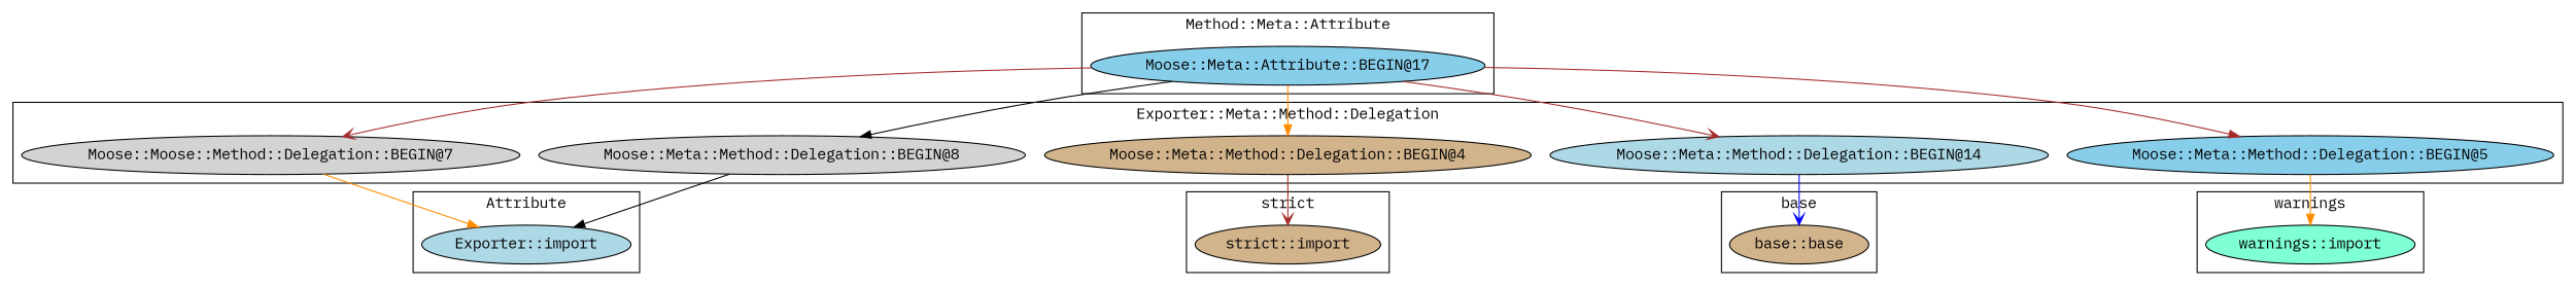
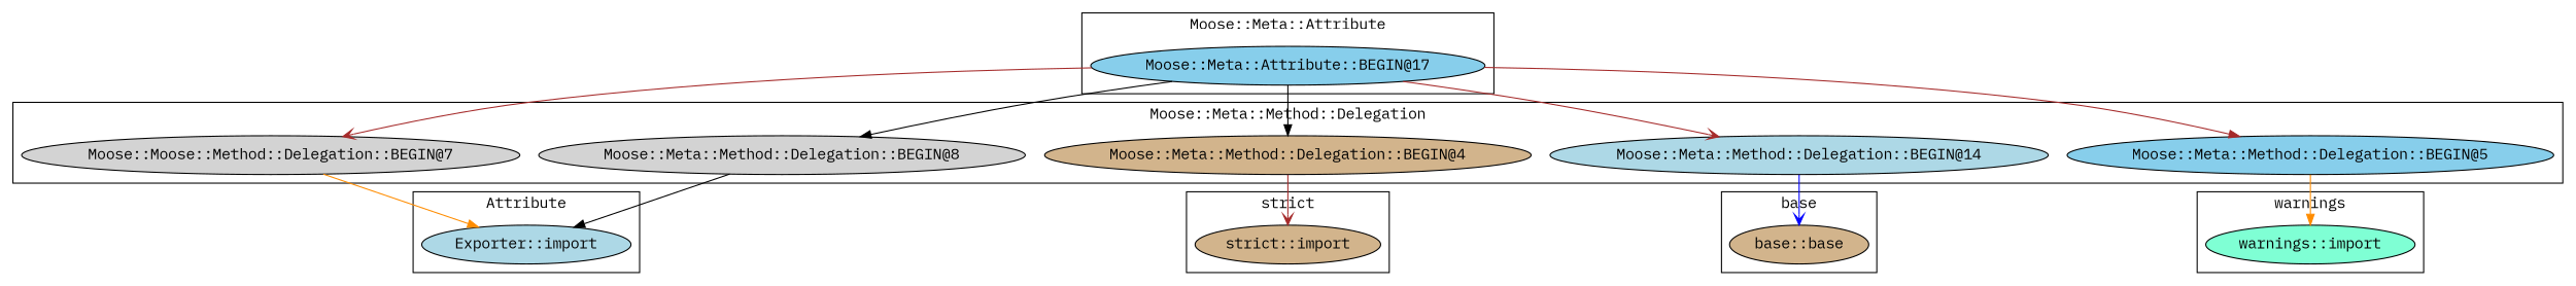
  digraph {
    fontname="IBM Plex Mono"
    node [fillcolor=tan fontname="IBM Plex Mono" style=filled]
    edge [arrowhead=normal color=brown fontname="IBM Plex Mono"]
    n1 [label="base::base"]
    "warnings::import" [fillcolor=aquamarine]
    "strict::import"
    "Exporter::import" [fillcolor=lightblue]
    "Moose::Meta::Attribute::BEGIN@17" [fillcolor=skyblue]
    "Moose::Meta::Method::Delegation::BEGIN@8" [fillcolor=lightgrey]
    n7 [fillcolor=lightgrey label="Moose::Moose::Method::Delegation::BEGIN@7"]
    "Moose::Meta::Method::Delegation::BEGIN@4"
    "Moose::Meta::Method::Delegation::BEGIN@14" [fillcolor=lightblue]
    "Moose::Meta::Method::Delegation::BEGIN@5" [fillcolor=skyblue]
    subgraph cluster_1 {
      label=base
      n1
    }
    subgraph cluster_2 {
      label=warnings
      "warnings::import"
    }
    subgraph cluster_3 {
      label="strict"
      "strict::import"
    }
    subgraph cluster_4 {
      label=Attribute
      "Exporter::import"
    }
    subgraph cluster_5 {
-     label="Method::Meta::Attribute"
+     label="Moose::Meta::Attribute"
      "Moose::Meta::Attribute::BEGIN@17"
    }
    subgraph cluster_6 {
-     label="Exporter::Meta::Method::Delegation"
+     label="Moose::Meta::Method::Delegation"
      "Moose::Meta::Method::Delegation::BEGIN@8"
      n7
      "Moose::Meta::Method::Delegation::BEGIN@4"
      "Moose::Meta::Method::Delegation::BEGIN@14"
      "Moose::Meta::Method::Delegation::BEGIN@5"
    }
    "Moose::Meta::Attribute::BEGIN@17" -> "Moose::Meta::Method::Delegation::BEGIN@8" [color=black]
    "Moose::Meta::Attribute::BEGIN@17" -> n7 [arrowhead=vee]
-   "Moose::Meta::Attribute::BEGIN@17" -> "Moose::Meta::Method::Delegation::BEGIN@4" [color=darkorange]
+   "Moose::Meta::Attribute::BEGIN@17" -> "Moose::Meta::Method::Delegation::BEGIN@4" [color=black]
    "Moose::Meta::Attribute::BEGIN@17" -> "Moose::Meta::Method::Delegation::BEGIN@14" [arrowhead=vee]
    "Moose::Meta::Attribute::BEGIN@17" -> "Moose::Meta::Method::Delegation::BEGIN@5"
    "Moose::Meta::Method::Delegation::BEGIN@8" -> "Exporter::import" [color=black]
    n7 -> "Exporter::import" [color=darkorange]
    "Moose::Meta::Method::Delegation::BEGIN@4" -> "strict::import" [arrowhead=vee]
    "Moose::Meta::Method::Delegation::BEGIN@14" -> n1 [arrowhead=vee color=blue]
    "Moose::Meta::Method::Delegation::BEGIN@5" -> "warnings::import" [color=darkorange]
  }
